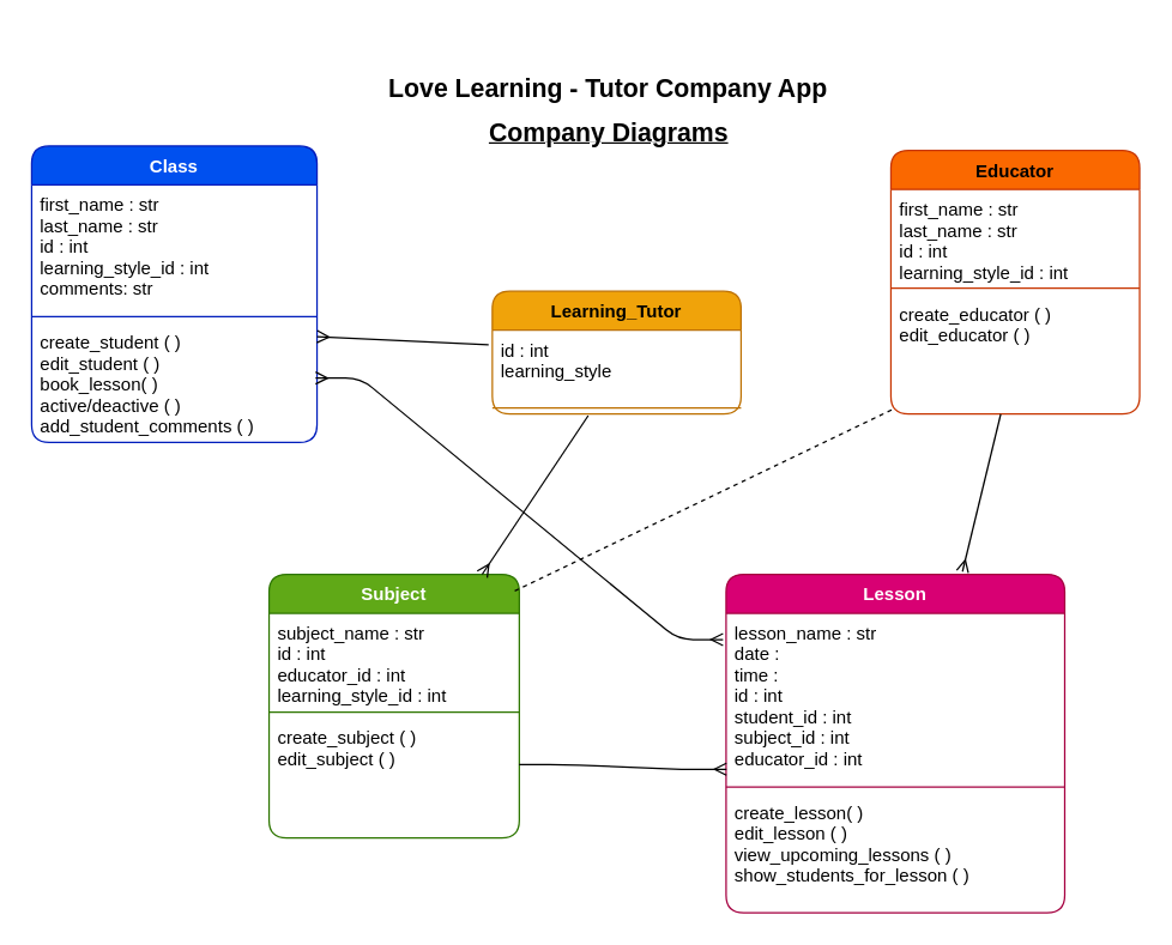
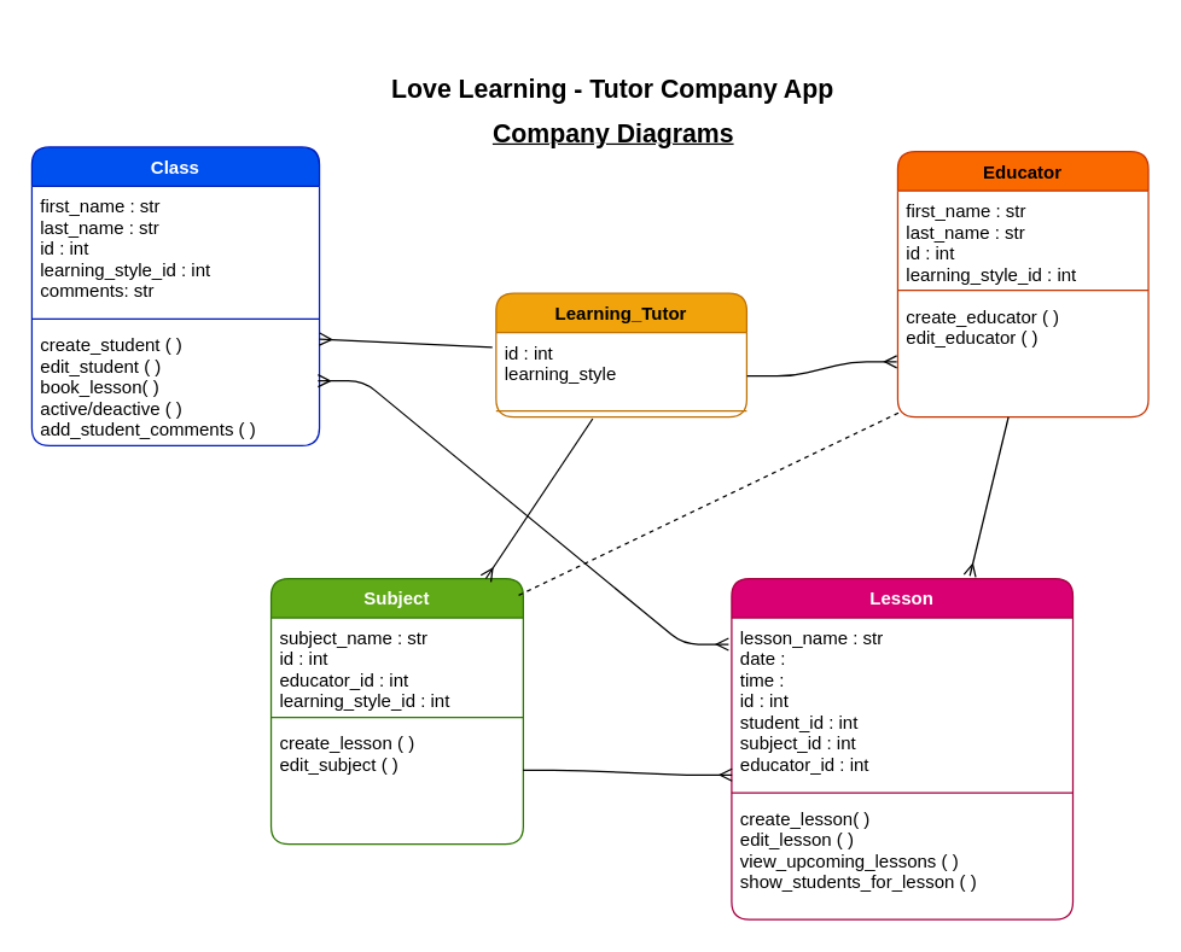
  <mxCell id="0" />
  <mxCell id="1" parent="0" />
  <mxCell id="2" value="Class" style="swimlane;fontStyle=1;align=center;verticalAlign=top;childLayout=stackLayout;horizontal=1;startSize=26;horizontalStack=0;resizeParent=1;resizeParentMax=0;resizeLast=0;collapsible=1;marginBottom=0;rounded=1;fontColor=#ffffff;fillColor=#0050ef;strokeColor=#001DBC;" parent="1" vertex="1"><mxGeometry x="20.55" y="97" width="190.45" height="198" as="geometry" /></mxCell>
  <mxCell id="3" value="first_name : str&#10;last_name : str&#10;id : int&#10;learning_style_id : int&#10;comments: str&#10;" style="text;strokeColor=none;fillColor=none;align=left;verticalAlign=top;spacingLeft=4;spacingRight=4;overflow=hidden;rotatable=0;points=[[0,0.5],[1,0.5]];portConstraint=eastwest;rounded=1;fontColor=#000000;" parent="2" vertex="1"><mxGeometry y="26" width="190.45" height="84" as="geometry" /></mxCell>
  <mxCell id="4" value="" style="line;strokeWidth=1;fillColor=none;align=left;verticalAlign=middle;spacingTop=-1;spacingLeft=3;spacingRight=3;rotatable=0;labelPosition=right;points=[];portConstraint=eastwest;strokeColor=inherit;rounded=1;fontColor=#000000;" parent="2" vertex="1"><mxGeometry y="110" width="190.45" height="8" as="geometry" /></mxCell>
  <mxCell id="5" value="create_student ( )&#10;edit_student ( )&#10;book_lesson( )&#10;active/deactive ( )&#10;add_student_comments ( )&#10;" style="text;strokeColor=none;fillColor=none;align=left;verticalAlign=top;spacingLeft=4;spacingRight=4;overflow=hidden;rotatable=0;points=[[0,0.5],[1,0.5]];portConstraint=eastwest;rounded=1;fontColor=#000000;" parent="2" vertex="1"><mxGeometry y="118" width="190.45" height="80" as="geometry" /></mxCell>
  <mxCell id="6" value="&lt;p style=&quot;line-height: 160%; font-size: 17px;&quot;&gt;Love Learning - Tutor Company App&lt;/p&gt;" style="text;html=1;strokeColor=none;fillColor=none;align=center;verticalAlign=middle;whiteSpace=wrap;rounded=1;fontStyle=1;fontSize=17;fontColor=#000000;" parent="1" vertex="1"><mxGeometry x="252" y="20" width="307" height="77" as="geometry" /></mxCell>
  <mxCell id="7" value="Company Diagrams" style="text;html=1;strokeColor=none;fillColor=none;align=center;verticalAlign=middle;whiteSpace=wrap;rounded=1;fontSize=17;fontStyle=5;fontColor=#000000;" parent="1" vertex="1"><mxGeometry x="295" y="63" width="222" height="52" as="geometry" /></mxCell>
  <mxCell id="8" value="Subject" style="swimlane;fontStyle=1;align=center;verticalAlign=top;childLayout=stackLayout;horizontal=1;startSize=26;horizontalStack=0;resizeParent=1;resizeParentMax=0;resizeLast=0;collapsible=1;marginBottom=0;rounded=1;fontColor=#ffffff;fillColor=#60a917;strokeColor=#2D7600;" parent="1" vertex="1"><mxGeometry x="179" y="383" width="167" height="176" as="geometry" /></mxCell>
  <mxCell id="9" value="subject_name : str&#10;id : int&#10;educator_id : int&#10;learning_style_id : int" style="text;strokeColor=none;fillColor=none;align=left;verticalAlign=top;spacingLeft=4;spacingRight=4;overflow=hidden;rotatable=0;points=[[0,0.5],[1,0.5]];portConstraint=eastwest;rounded=1;fontColor=#000000;" parent="8" vertex="1"><mxGeometry y="26" width="167" height="62" as="geometry" /></mxCell>
  <mxCell id="10" value="" style="line;strokeWidth=1;fillColor=none;align=left;verticalAlign=middle;spacingTop=-1;spacingLeft=3;spacingRight=3;rotatable=0;labelPosition=right;points=[];portConstraint=eastwest;strokeColor=inherit;rounded=1;fontColor=#000000;" parent="8" vertex="1"><mxGeometry y="88" width="167" height="8" as="geometry" /></mxCell>
- <mxCell id="11" value="create_subject ( )&#10;edit_subject ( )&#10;" style="text;strokeColor=none;fillColor=none;align=left;verticalAlign=top;spacingLeft=4;spacingRight=4;overflow=hidden;rotatable=0;points=[[0,0.5],[1,0.5]];portConstraint=eastwest;rounded=1;fontColor=#000000;" parent="8" vertex="1"><mxGeometry y="96" width="167" height="80" as="geometry" /></mxCell>
+ <mxCell id="11" value="create_lesson ( )&#10;edit_subject ( )&#10;" style="text;strokeColor=none;fillColor=none;align=left;verticalAlign=top;spacingLeft=4;spacingRight=4;overflow=hidden;rotatable=0;points=[[0,0.5],[1,0.5]];portConstraint=eastwest;rounded=1;fontColor=#000000;" parent="8" vertex="1"><mxGeometry y="96" width="167" height="80" as="geometry" /></mxCell>
  <mxCell id="12" value="Educator" style="swimlane;fontStyle=1;align=center;verticalAlign=top;childLayout=stackLayout;horizontal=1;startSize=26;horizontalStack=0;resizeParent=1;resizeParentMax=0;resizeLast=0;collapsible=1;marginBottom=0;rounded=1;fontColor=#000000;fillColor=#fa6800;strokeColor=#C73500;" parent="1" vertex="1"><mxGeometry x="594" y="100" width="166" height="176" as="geometry" /></mxCell>
  <mxCell id="13" value="first_name : str&#10;last_name : str&#10;id : int&#10;learning_style_id : int" style="text;strokeColor=none;fillColor=none;align=left;verticalAlign=top;spacingLeft=4;spacingRight=4;overflow=hidden;rotatable=0;points=[[0,0.5],[1,0.5]];portConstraint=eastwest;rounded=1;fontColor=#000000;" parent="12" vertex="1"><mxGeometry y="26" width="166" height="62" as="geometry" /></mxCell>
  <mxCell id="14" value="" style="line;strokeWidth=1;fillColor=none;align=left;verticalAlign=middle;spacingTop=-1;spacingLeft=3;spacingRight=3;rotatable=0;labelPosition=right;points=[];portConstraint=eastwest;strokeColor=inherit;rounded=1;fontColor=#000000;" parent="12" vertex="1"><mxGeometry y="88" width="166" height="8" as="geometry" /></mxCell>
  <mxCell id="15" value="create_educator ( )&#10;edit_educator ( )&#10;" style="text;strokeColor=none;fillColor=none;align=left;verticalAlign=top;spacingLeft=4;spacingRight=4;overflow=hidden;rotatable=0;points=[[0,0.5],[1,0.5]];portConstraint=eastwest;rounded=1;fontColor=#000000;" parent="12" vertex="1"><mxGeometry y="96" width="166" height="80" as="geometry" /></mxCell>
  <mxCell id="16" value="Lesson" style="swimlane;fontStyle=1;align=center;verticalAlign=top;childLayout=stackLayout;horizontal=1;startSize=26;horizontalStack=0;resizeParent=1;resizeParentMax=0;resizeLast=0;collapsible=1;marginBottom=0;rounded=1;fontColor=#ffffff;fillColor=#d80073;strokeColor=#A50040;" parent="1" vertex="1"><mxGeometry x="484" y="383" width="226" height="226" as="geometry" /></mxCell>
  <mxCell id="17" value="lesson_name : str&#10;date : &#10;time : &#10;id : int&#10;student_id : int&#10;subject_id : int&#10;educator_id : int" style="text;strokeColor=none;fillColor=none;align=left;verticalAlign=top;spacingLeft=4;spacingRight=4;overflow=hidden;rotatable=0;points=[[0,0.5],[1,0.5]];portConstraint=eastwest;rounded=1;fontColor=#000000;" parent="16" vertex="1"><mxGeometry y="26" width="226" height="112" as="geometry" /></mxCell>
  <mxCell id="18" value="" style="line;strokeWidth=1;fillColor=none;align=left;verticalAlign=middle;spacingTop=-1;spacingLeft=3;spacingRight=3;rotatable=0;labelPosition=right;points=[];portConstraint=eastwest;strokeColor=inherit;rounded=1;fontColor=#000000;" parent="16" vertex="1"><mxGeometry y="138" width="226" height="8" as="geometry" /></mxCell>
  <mxCell id="19" value="create_lesson( )&#10;edit_lesson ( )&#10;view_upcoming_lessons ( )&#10;show_students_for_lesson ( )&#10;&#10;" style="text;strokeColor=none;fillColor=none;align=left;verticalAlign=top;spacingLeft=4;spacingRight=4;overflow=hidden;rotatable=0;points=[[0,0.5],[1,0.5]];portConstraint=eastwest;rounded=1;fontColor=#000000;" parent="16" vertex="1"><mxGeometry y="146" width="226" height="80" as="geometry" /></mxCell>
  <mxCell id="20" style="html=1;fontSize=17;endArrow=ERmany;endFill=0;fontColor=#000000;strokeColor=#000000;" parent="1" target="8" edge="1"><mxGeometry relative="1" as="geometry"><mxPoint x="308.167" y="373.333" as="targetPoint" /><mxPoint x="392" y="277" as="sourcePoint" /></mxGeometry></mxCell>
  <mxCell id="21" value="Learning_Tutor" style="swimlane;fontStyle=1;align=center;verticalAlign=top;childLayout=stackLayout;horizontal=1;startSize=26;horizontalStack=0;resizeParent=1;resizeParentMax=0;resizeLast=0;collapsible=1;marginBottom=0;rounded=1;fillColor=#f0a30a;strokeColor=#BD7000;fontColor=#000000;" parent="1" vertex="1"><mxGeometry x="328" y="194" width="166" height="82" as="geometry" /></mxCell>
  <mxCell id="22" value="id : int&#10;learning_style" style="text;strokeColor=none;fillColor=none;align=left;verticalAlign=top;spacingLeft=4;spacingRight=4;overflow=hidden;rotatable=0;points=[[0,0.5],[1,0.5]];portConstraint=eastwest;rounded=1;fontColor=#000000;" parent="21" vertex="1"><mxGeometry y="26" width="166" height="48" as="geometry" /></mxCell>
  <mxCell id="23" value="" style="line;strokeWidth=1;fillColor=none;align=left;verticalAlign=middle;spacingTop=-1;spacingLeft=3;spacingRight=3;rotatable=0;labelPosition=right;points=[];portConstraint=eastwest;strokeColor=inherit;rounded=1;fontColor=#000000;" parent="21" vertex="1"><mxGeometry y="74" width="166" height="8" as="geometry" /></mxCell>
+ <mxCell id="24" style="edgeStyle=entityRelationEdgeStyle;html=1;exitX=1.001;exitY=0.6;exitDx=0;exitDy=0;entryX=-0.004;entryY=0.541;entryDx=0;entryDy=0;fontSize=17;endArrow=ERmany;endFill=0;exitPerimeter=0;entryPerimeter=0;fontColor=#000000;strokeColor=#000000;" parent="1" source="22" target="15" edge="1"><mxGeometry relative="1" as="geometry" /></mxCell>
  <mxCell id="25" style="html=1;fontSize=17;endArrow=ERmany;endFill=0;exitX=-0.015;exitY=0.203;exitDx=0;exitDy=0;exitPerimeter=0;entryX=1;entryY=0.116;entryDx=0;entryDy=0;entryPerimeter=0;fontColor=#000000;strokeColor=#000000;" parent="1" source="22" target="5" edge="1"><mxGeometry relative="1" as="geometry"><mxPoint x="236.5" y="243.333" as="targetPoint" /><mxPoint x="298" y="207" as="sourcePoint" /></mxGeometry></mxCell>
  <mxCell id="26" value="" style="endArrow=none;html=1;fontSize=17;entryX=0.012;entryY=0.956;entryDx=0;entryDy=0;exitX=0.982;exitY=0.063;exitDx=0;exitDy=0;exitPerimeter=0;entryPerimeter=0;fontColor=#000000;strokeColor=#000000;dashed=1;" parent="1" source="8" target="15" edge="1"><mxGeometry width="50" height="50" relative="1" as="geometry"><mxPoint x="348" y="385" as="sourcePoint" /><mxPoint x="630" y="268" as="targetPoint" /></mxGeometry></mxCell>
  <mxCell id="27" style="html=1;fontSize=17;endArrow=ERmany;endFill=0;entryX=0.698;entryY=-0.008;entryDx=0;entryDy=0;entryPerimeter=0;fontColor=#000000;strokeColor=#000000;" parent="1" source="15" target="16" edge="1"><mxGeometry relative="1" as="geometry"><mxPoint x="639.833" y="378.333" as="targetPoint" /></mxGeometry></mxCell>
  <mxCell id="28" style="edgeStyle=entityRelationEdgeStyle;html=1;fontSize=17;endArrow=ERmany;endFill=0;startArrow=ERmany;startFill=0;entryX=-0.009;entryY=0.157;entryDx=0;entryDy=0;entryPerimeter=0;exitX=0.995;exitY=0.462;exitDx=0;exitDy=0;exitPerimeter=0;fontColor=#000000;strokeColor=#000000;" parent="1" source="5" target="17" edge="1"><mxGeometry relative="1" as="geometry"><mxPoint x="474.833" y="416.667" as="targetPoint" /></mxGeometry></mxCell>
  <mxCell id="29" style="edgeStyle=entityRelationEdgeStyle;html=1;entryX=0.001;entryY=0.93;entryDx=0;entryDy=0;entryPerimeter=0;fontSize=17;startArrow=none;startFill=0;endArrow=ERmany;endFill=0;exitX=0.999;exitY=0.388;exitDx=0;exitDy=0;exitPerimeter=0;fontColor=#000000;strokeColor=#000000;" parent="1" source="11" target="17" edge="1"><mxGeometry relative="1" as="geometry" /></mxCell>
